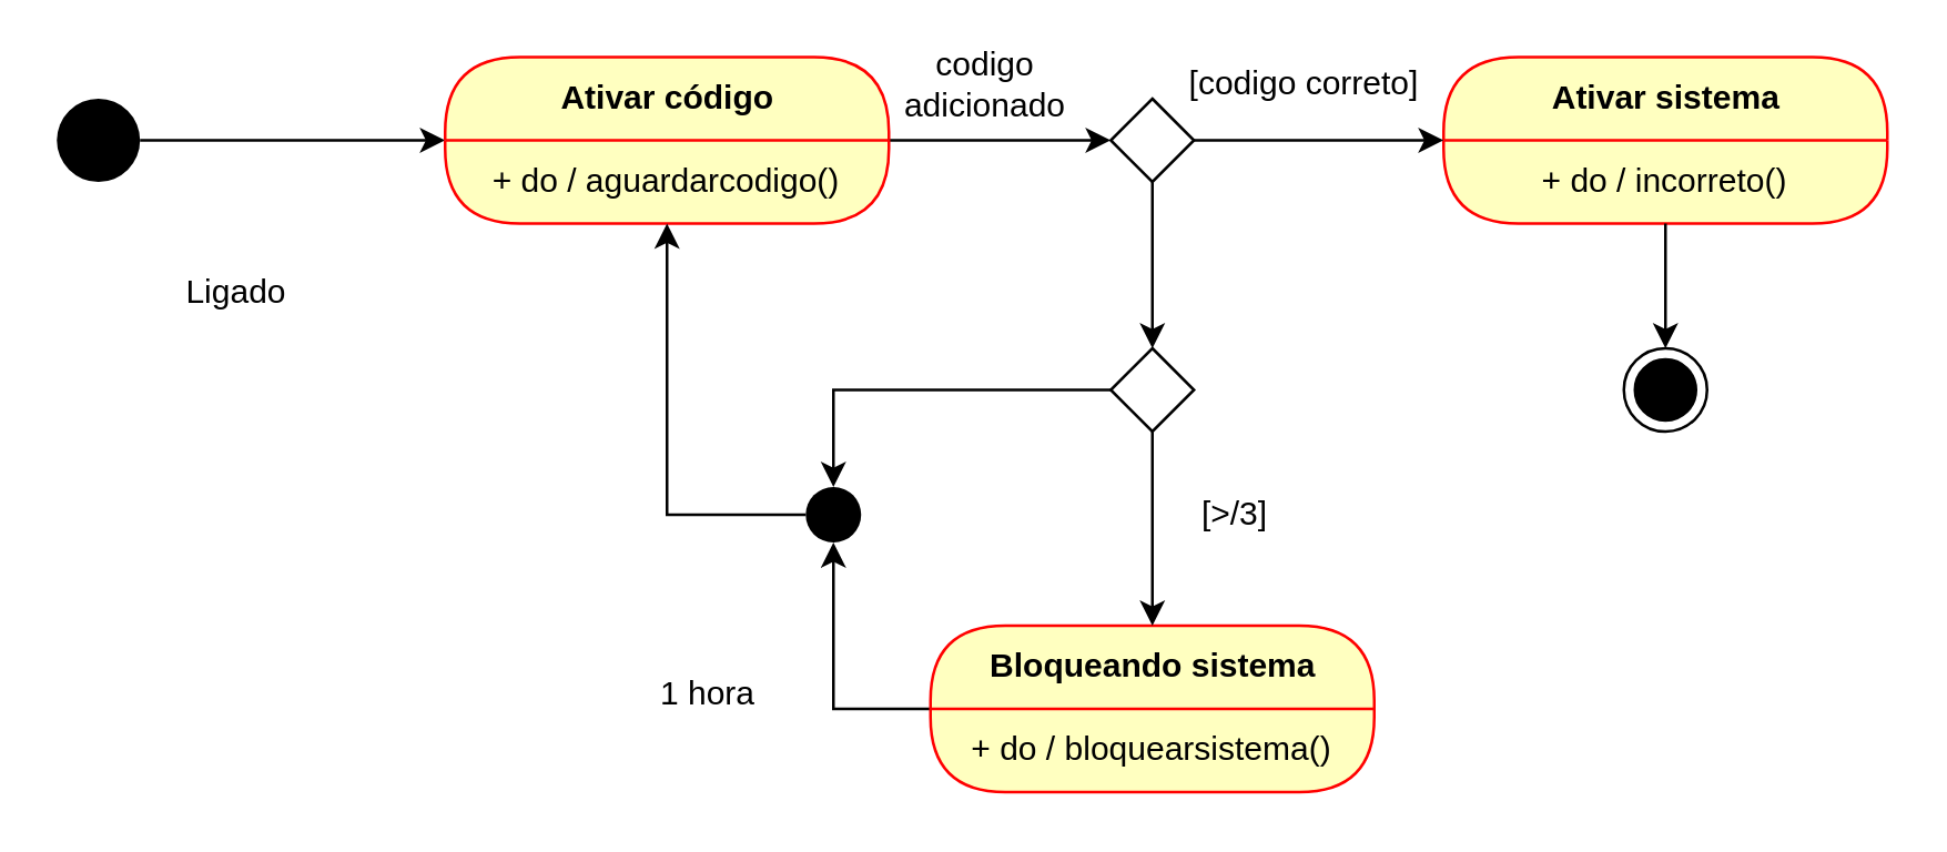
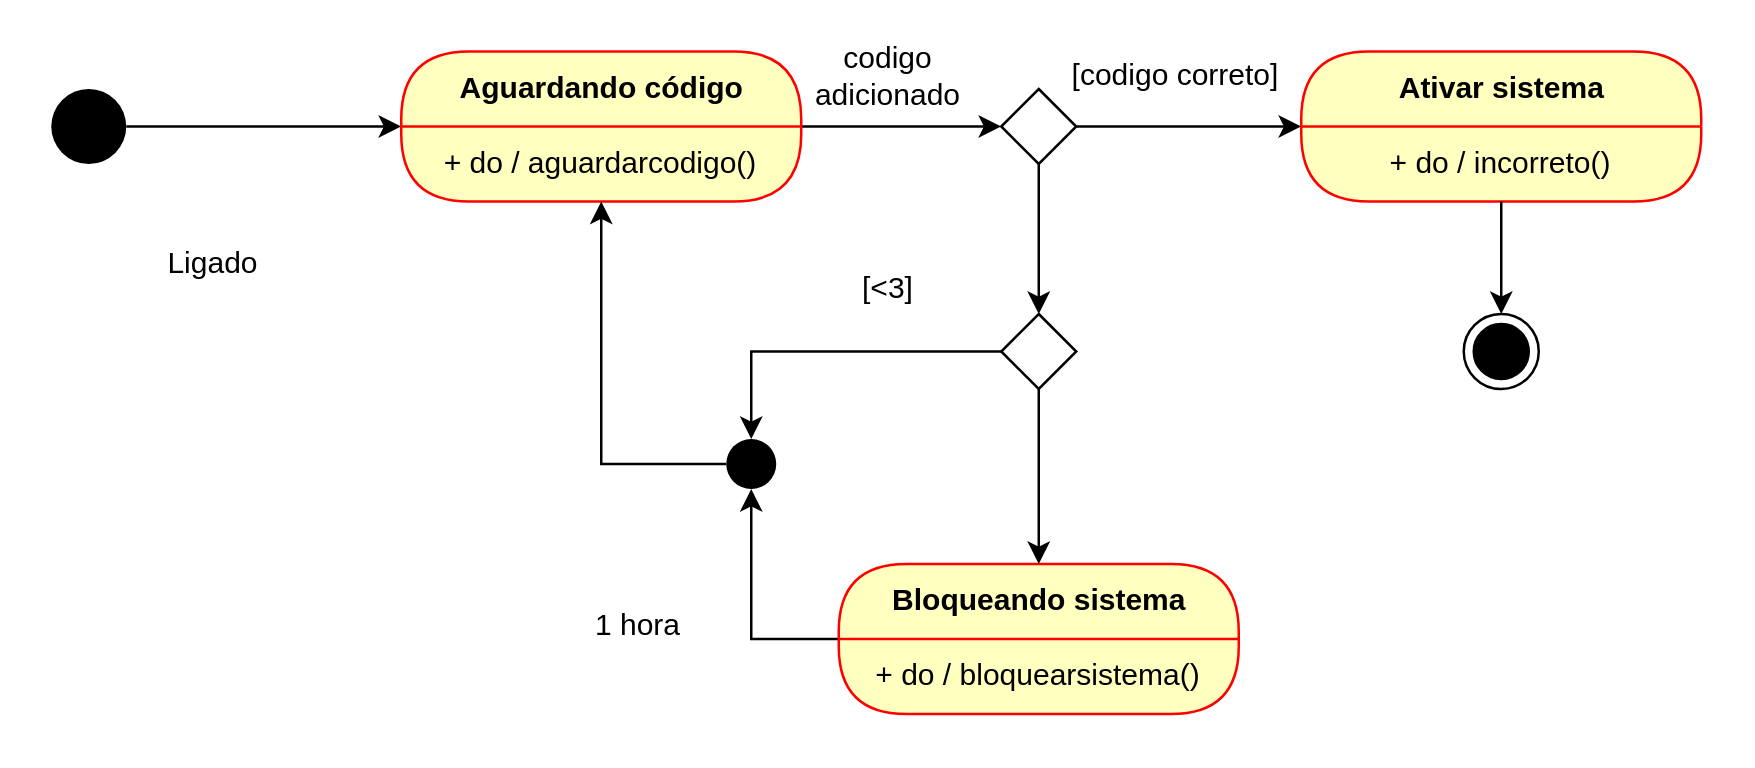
  <mxCell id="0" />
  <mxCell id="1" parent="0" />
  <mxCell id="2" style="edgeStyle=orthogonalEdgeStyle;rounded=0;orthogonalLoop=1;jettySize=auto;html=1;" parent="1" source="3" edge="1"><mxGeometry relative="1" as="geometry"><mxPoint x="160" y="50" as="targetPoint" /></mxGeometry></mxCell>
  <mxCell id="3" value="" style="ellipse;fillColor=#000000;strokeColor=none;" parent="1" vertex="1"><mxGeometry x="20" y="35" width="30" height="30" as="geometry" /></mxCell>
  <mxCell id="4" style="edgeStyle=orthogonalEdgeStyle;rounded=0;orthogonalLoop=1;jettySize=auto;html=1;entryX=0;entryY=0.5;entryDx=0;entryDy=0;" edge="1" parent="1" source="5" target="20"><mxGeometry relative="1" as="geometry" /></mxCell>
- <mxCell id="5" value="Ativar código" style="swimlane;html=1;fontStyle=1;align=center;verticalAlign=middle;childLayout=stackLayout;horizontal=1;startSize=30;horizontalStack=0;resizeParent=0;resizeLast=1;container=0;fontColor=#000000;collapsible=0;rounded=1;arcSize=30;strokeColor=#ff0000;fillColor=#ffffc0;swimlaneFillColor=#ffffc0;dropTarget=0;" parent="1" vertex="1"><mxGeometry x="160" y="20" width="160" height="60" as="geometry" /></mxCell>
+ <mxCell id="5" value="Aguardando código" style="swimlane;html=1;fontStyle=1;align=center;verticalAlign=middle;childLayout=stackLayout;horizontal=1;startSize=30;horizontalStack=0;resizeParent=0;resizeLast=1;container=0;fontColor=#000000;collapsible=0;rounded=1;arcSize=30;strokeColor=#ff0000;fillColor=#ffffc0;swimlaneFillColor=#ffffc0;dropTarget=0;" parent="1" vertex="1"><mxGeometry x="160" y="20" width="160" height="60" as="geometry" /></mxCell>
  <mxCell id="6" value="+ do / aguardarcodigo()" style="text;html=1;strokeColor=none;fillColor=none;align=center;verticalAlign=middle;spacingLeft=4;spacingRight=4;whiteSpace=wrap;overflow=hidden;rotatable=0;fontColor=#000000;" parent="5" vertex="1"><mxGeometry y="30" width="160" height="30" as="geometry" /></mxCell>
  <mxCell id="7" value="Subtitle" style="text;html=1;strokeColor=none;fillColor=none;align=center;verticalAlign=middle;spacingLeft=4;spacingRight=4;whiteSpace=wrap;overflow=hidden;rotatable=0;fontColor=#000000;" parent="5" vertex="1"><mxGeometry y="60" width="160" as="geometry" /></mxCell>
  <mxCell id="8" value="Ligado" style="text;html=1;strokeColor=none;fillColor=none;align=center;verticalAlign=middle;whiteSpace=wrap;rounded=0;" parent="1" vertex="1"><mxGeometry x="65" y="95" width="40" height="20" as="geometry" /></mxCell>
  <mxCell id="9" value="codigo adicionado" style="text;html=1;strokeColor=none;fillColor=none;align=center;verticalAlign=middle;whiteSpace=wrap;rounded=0;" parent="1" vertex="1"><mxGeometry x="310" y="20" width="90" height="20" as="geometry" /></mxCell>
  <mxCell id="10" style="edgeStyle=orthogonalEdgeStyle;rounded=0;orthogonalLoop=1;jettySize=auto;html=1;entryX=0.5;entryY=1;entryDx=0;entryDy=0;" edge="1" parent="1" source="11" target="26"><mxGeometry relative="1" as="geometry" /></mxCell>
  <mxCell id="11" value="Bloqueando sistema" style="swimlane;html=1;fontStyle=1;align=center;verticalAlign=middle;childLayout=stackLayout;horizontal=1;startSize=30;horizontalStack=0;resizeParent=0;resizeLast=1;container=0;fontColor=#000000;collapsible=0;rounded=1;arcSize=30;strokeColor=#ff0000;fillColor=#ffffc0;swimlaneFillColor=#ffffc0;dropTarget=0;" parent="1" vertex="1"><mxGeometry x="335" y="225" width="160" height="60" as="geometry" /></mxCell>
  <mxCell id="12" value="+ do / bloquearsistema()" style="text;html=1;strokeColor=none;fillColor=none;align=center;verticalAlign=middle;spacingLeft=4;spacingRight=4;whiteSpace=wrap;overflow=hidden;rotatable=0;fontColor=#000000;" parent="11" vertex="1"><mxGeometry y="30" width="160" height="30" as="geometry" /></mxCell>
  <mxCell id="13" value="Subtitle" style="text;html=1;strokeColor=none;fillColor=none;align=center;verticalAlign=middle;spacingLeft=4;spacingRight=4;whiteSpace=wrap;overflow=hidden;rotatable=0;fontColor=#000000;" parent="11" vertex="1"><mxGeometry y="60" width="160" as="geometry" /></mxCell>
  <mxCell id="14" value="Ativar sistema" style="swimlane;html=1;fontStyle=1;align=center;verticalAlign=middle;childLayout=stackLayout;horizontal=1;startSize=30;horizontalStack=0;resizeParent=0;resizeLast=1;container=0;fontColor=#000000;collapsible=0;rounded=1;arcSize=30;strokeColor=#ff0000;fillColor=#ffffc0;swimlaneFillColor=#ffffc0;dropTarget=0;" parent="1" vertex="1"><mxGeometry x="520" y="20" width="160" height="60" as="geometry" /></mxCell>
  <mxCell id="15" value="+ do / incorreto()" style="text;html=1;strokeColor=none;fillColor=none;align=center;verticalAlign=middle;spacingLeft=4;spacingRight=4;whiteSpace=wrap;overflow=hidden;rotatable=0;fontColor=#000000;" parent="14" vertex="1"><mxGeometry y="30" width="160" height="30" as="geometry" /></mxCell>
  <mxCell id="16" value="Subtitle" style="text;html=1;strokeColor=none;fillColor=none;align=center;verticalAlign=middle;spacingLeft=4;spacingRight=4;whiteSpace=wrap;overflow=hidden;rotatable=0;fontColor=#000000;" parent="14" vertex="1"><mxGeometry y="60" width="160" as="geometry" /></mxCell>
  <mxCell id="17" value="" style="ellipse;html=1;shape=endState;fillColor=#000000;strokeColor=#000000;" parent="1" vertex="1"><mxGeometry x="585" y="125" width="30" height="30" as="geometry" /></mxCell>
  <mxCell id="18" style="edgeStyle=orthogonalEdgeStyle;rounded=0;orthogonalLoop=1;jettySize=auto;html=1;" edge="1" parent="1" source="20"><mxGeometry relative="1" as="geometry"><mxPoint x="520" y="50" as="targetPoint" /></mxGeometry></mxCell>
  <mxCell id="19" style="edgeStyle=orthogonalEdgeStyle;rounded=0;orthogonalLoop=1;jettySize=auto;html=1;" edge="1" parent="1" source="20" target="24"><mxGeometry relative="1" as="geometry" /></mxCell>
  <mxCell id="20" value="" style="rhombus;" parent="1" vertex="1"><mxGeometry x="400" y="35" width="30" height="30" as="geometry" /></mxCell>
  <mxCell id="21" value="[codigo correto]" style="text;html=1;strokeColor=none;fillColor=none;align=center;verticalAlign=middle;whiteSpace=wrap;rounded=0;" parent="1" vertex="1"><mxGeometry x="425" y="20" width="90" height="20" as="geometry" /></mxCell>
  <mxCell id="22" style="edgeStyle=orthogonalEdgeStyle;rounded=0;orthogonalLoop=1;jettySize=auto;html=1;entryX=0.5;entryY=0;entryDx=0;entryDy=0;" edge="1" parent="1" source="24" target="26"><mxGeometry relative="1" as="geometry" /></mxCell>
  <mxCell id="23" style="edgeStyle=orthogonalEdgeStyle;rounded=0;orthogonalLoop=1;jettySize=auto;html=1;entryX=0.5;entryY=0;entryDx=0;entryDy=0;" edge="1" parent="1" source="24" target="11"><mxGeometry relative="1" as="geometry" /></mxCell>
  <mxCell id="24" value="" style="rhombus;" vertex="1" parent="1"><mxGeometry x="400" y="125" width="30" height="30" as="geometry" /></mxCell>
  <mxCell id="25" style="edgeStyle=orthogonalEdgeStyle;rounded=0;orthogonalLoop=1;jettySize=auto;html=1;entryX=0.5;entryY=1;entryDx=0;entryDy=0;" edge="1" parent="1" source="26" target="6"><mxGeometry relative="1" as="geometry"><Array as="points"><mxPoint x="240" y="185" /></Array></mxGeometry></mxCell>
  <mxCell id="26" value="" style="ellipse;fillColor=#000000;strokeColor=none;" vertex="1" parent="1"><mxGeometry x="290" y="175" width="20" height="20" as="geometry" /></mxCell>
  <mxCell id="27" style="edgeStyle=orthogonalEdgeStyle;rounded=0;orthogonalLoop=1;jettySize=auto;html=1;entryX=0.5;entryY=0;entryDx=0;entryDy=0;" edge="1" parent="1" source="15" target="17"><mxGeometry relative="1" as="geometry" /></mxCell>
- <mxCell id="29" value="[&amp;gt;/3]" style="text;html=1;strokeColor=none;fillColor=none;align=center;verticalAlign=middle;whiteSpace=wrap;rounded=0;" vertex="1" parent="1"><mxGeometry x="400" y="175" width="90" height="20" as="geometry" /></mxCell>
+ <mxCell id="28" value="[&amp;lt;3]" style="text;html=1;strokeColor=none;fillColor=none;align=center;verticalAlign=middle;whiteSpace=wrap;rounded=0;" vertex="1" parent="1"><mxGeometry x="310" y="105" width="90" height="20" as="geometry" /></mxCell>
  <mxCell id="30" value="1 hora" style="text;html=1;strokeColor=none;fillColor=none;align=center;verticalAlign=middle;whiteSpace=wrap;rounded=0;" vertex="1" parent="1"><mxGeometry x="210" y="240" width="90" height="20" as="geometry" /></mxCell>
